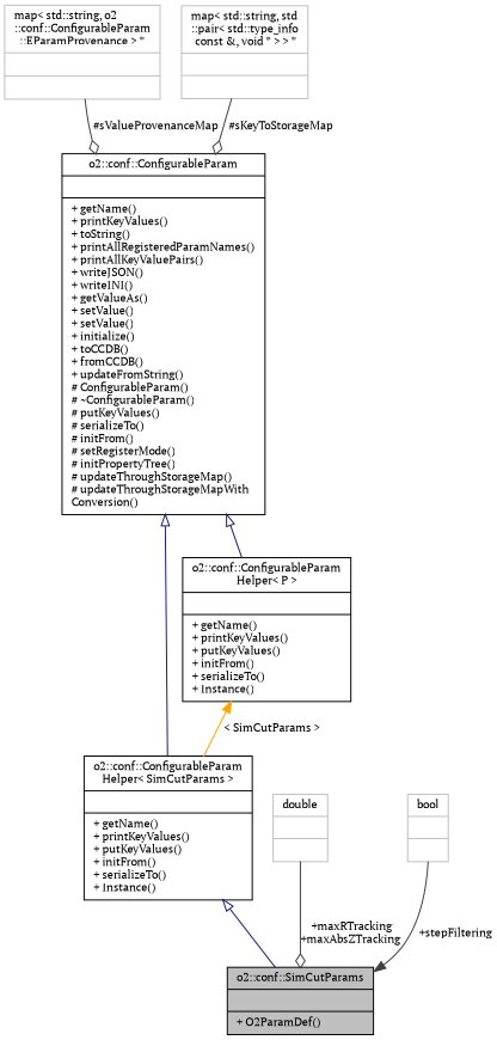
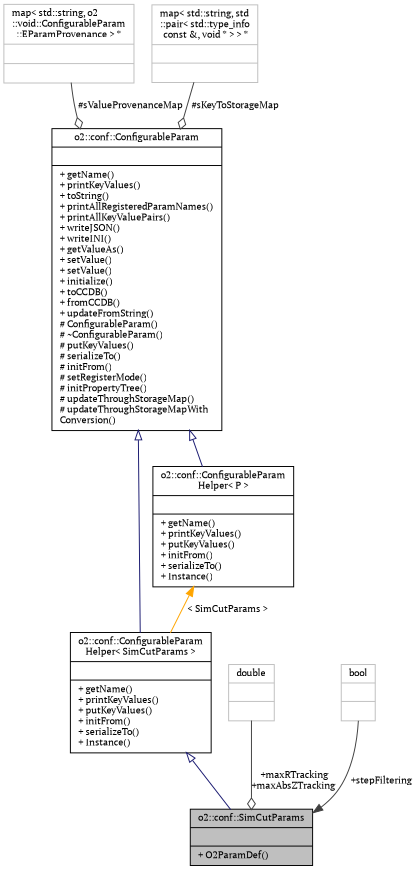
  digraph {
    fontname="PT Serif"
    node [color=black fontname="PT Serif" fontsize=10 shape=record]
    edge [color=grey25 fontname="PT Serif" fontsize=10 labelfontname=Helvetica labelfontsize=10 style=solid]
    n1 [fillcolor=grey75 fontcolor=black height=0.2 label="{o2::conf::SimCutParams\n||+ O2ParamDef()\l}" style=filled width=0.4]
    n2 [height=0.2 label="{o2::conf::ConfigurableParam\lHelper\< SimCutParams \>\n||+ getName()\l+ printKeyValues()\l+ putKeyValues()\l+ initFrom()\l+ serializeTo()\l+ Instance()\l}" width=0.4]
    n3 [height=0.2 label="{o2::conf::ConfigurableParam\n||+ getName()\l+ printKeyValues()\l+ toString()\l+ printAllRegisteredParamNames()\l+ printAllKeyValuePairs()\l+ writeJSON()\l+ writeINI()\l+ getValueAs()\l+ setValue()\l+ setValue()\l+ initialize()\l+ toCCDB()\l+ fromCCDB()\l+ updateFromString()\l# ConfigurableParam()\l# ~ConfigurableParam()\l# putKeyValues()\l# serializeTo()\l# initFrom()\l# setRegisterMode()\l# initPropertyTree()\l# updateThroughStorageMap()\l# updateThroughStorageMapWith\lConversion()\l}" width=0.4]
    n4 [height=0.2 label="{o2::conf::ConfigurableParam\lHelper\< P \>\n||+ getName()\l+ printKeyValues()\l+ putKeyValues()\l+ initFrom()\l+ serializeTo()\l+ Instance()\l}" width=0.4]
-   n5 [color=grey75 height=0.2 label="{map\< std::string, o2\l::conf::ConfigurableParam\l::EParamProvenance \> *\n||}" width=0.4]
+   n5 [color=grey75 height=0.2 label="{map\< std::string, o2\l::void::ConfigurableParam\l::EParamProvenance \> *\n||}" width=0.4]
    n6 [color=grey75 height=0.2 label="{map\< std::string, std\l::pair\< std::type_info\l const &, void * \> \> *\n||}" width=0.4]
    n7 [color=grey75 height=0.2 label="{double\n||}" width=0.4]
    n8 [color=grey75 height=0.2 label="{bool\n||}" width=0.4]
    n2 -> n1 [arrowtail=onormal color=midnightblue dir=back]
    n3 -> n2 [arrowtail=onormal color=midnightblue dir=back]
    n3 -> n4 [arrowtail=onormal color=midnightblue dir=back]
    n4 -> n2 [color=orange dir=back label=" \< SimCutParams \>"]
    n5 -> n3 [arrowhead=odiamond label=" #sValueProvenanceMap"]
    n6 -> n3 [arrowhead=odiamond label=" #sKeyToStorageMap"]
    n7 -> n1 [arrowhead=odiamond label=" +maxRTracking\n+maxAbsZTracking"]
    n8 -> n1 [arrowhead=normal label=" +stepFiltering"]
  }
